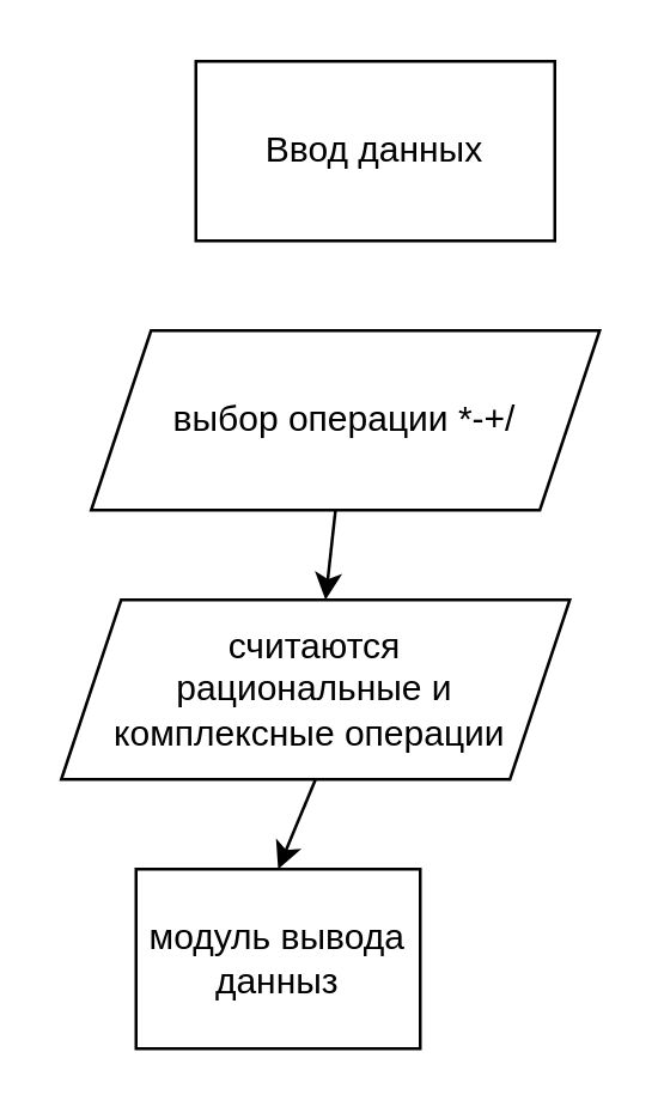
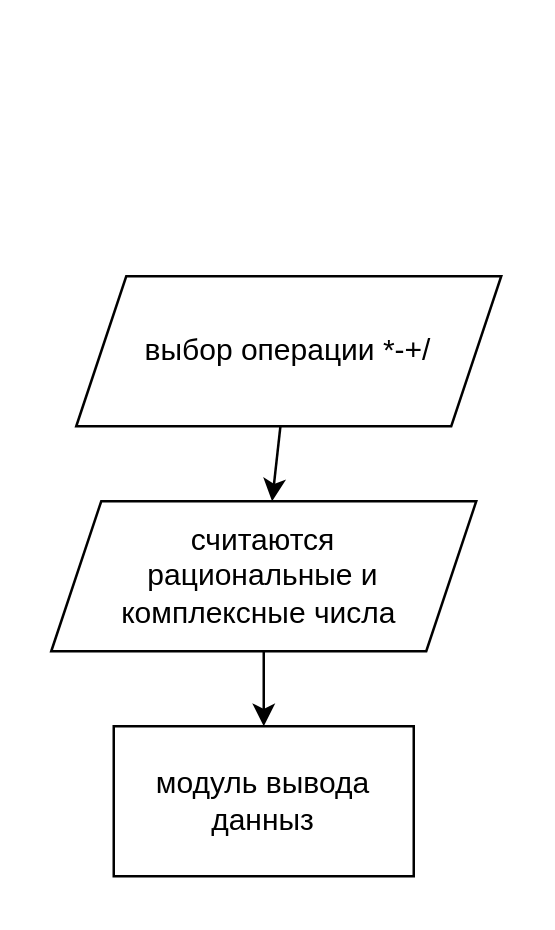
  <mxCell id="0" />
  <mxCell id="1" parent="0" />
- <mxCell id="2" value="Ввод данных&lt;br&gt;" style="rounded=0;whiteSpace=wrap;html=1;" vertex="1" parent="1"><mxGeometry x="65" y="20" width="120" height="60" as="geometry" /></mxCell>
  <mxCell id="3" style="edgeStyle=none;html=1;exitX=0.5;exitY=1;exitDx=0;exitDy=0;entryX=0.5;entryY=0;entryDx=0;entryDy=0;" edge="1" parent="1" source="4" target="5"><mxGeometry relative="1" as="geometry" /></mxCell>
- <mxCell id="4" value="считаются &lt;br&gt;рациональные и комплексные операции&amp;nbsp;" style="shape=parallelogram;perimeter=parallelogramPerimeter;whiteSpace=wrap;html=1;fixedSize=1;" vertex="1" parent="1"><mxGeometry x="20" y="200" width="170" height="60" as="geometry" /></mxCell>
- <mxCell id="5" value="модуль вывода данныз" style="rounded=0;whiteSpace=wrap;html=1;" vertex="1" parent="1"><mxGeometry x="45" y="290" width="95" height="60" as="geometry" /></mxCell>
+ <mxCell id="4" value="считаются &lt;br&gt;рациональные и комплексные числа&amp;nbsp;" style="shape=parallelogram;perimeter=parallelogramPerimeter;whiteSpace=wrap;html=1;fixedSize=1;" vertex="1" parent="1"><mxGeometry x="20" y="200" width="170" height="60" as="geometry" /></mxCell>
+ <mxCell id="5" value="модуль вывода данныз" style="rounded=0;whiteSpace=wrap;html=1;" vertex="1" parent="1"><mxGeometry x="45" y="290" width="120" height="60" as="geometry" /></mxCell>
  <mxCell id="6" style="edgeStyle=none;html=1;" edge="1" parent="1" source="7" target="4"><mxGeometry relative="1" as="geometry" /></mxCell>
  <mxCell id="7" value="выбор операции *-+/" style="shape=parallelogram;perimeter=parallelogramPerimeter;whiteSpace=wrap;html=1;fixedSize=1;" vertex="1" parent="1"><mxGeometry x="30" y="110" width="170" height="60" as="geometry" /></mxCell>
